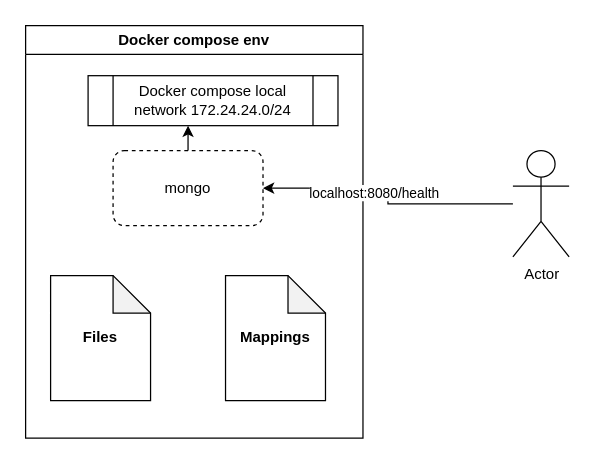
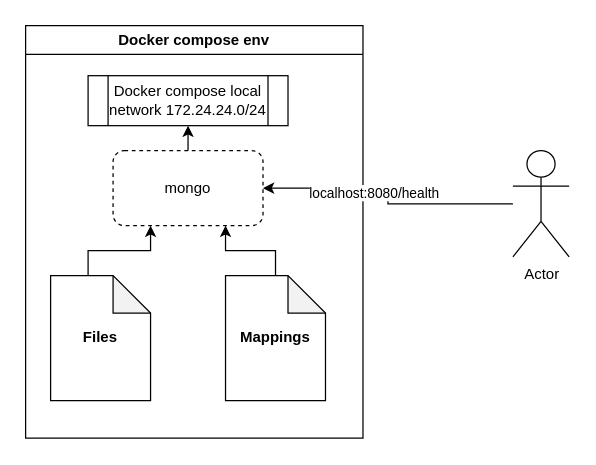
  <mxCell id="0" />
  <mxCell id="1" parent="0" />
  <mxCell id="2" value="Docker compose env" style="swimlane;whiteSpace=wrap;html=1;" parent="1" vertex="1"><mxGeometry x="20" y="20" width="270" height="330" as="geometry"><mxRectangle x="70" y="220" width="150" height="30" as="alternateBounds" /></mxGeometry></mxCell>
- <mxCell id="3" value="Docker compose local network&amp;nbsp;172.24.24.0/24" style="shape=process;whiteSpace=wrap;html=1;backgroundOutline=1;" parent="2" vertex="1"><mxGeometry x="50" y="40" width="200" height="40" as="geometry" /></mxCell>
+ <mxCell id="3" value="Docker compose local network&amp;nbsp;172.24.24.0/24" style="shape=process;whiteSpace=wrap;html=1;backgroundOutline=1;" parent="2" vertex="1"><mxGeometry x="50" y="40" width="160" height="40" as="geometry" /></mxCell>
  <mxCell id="4" style="edgeStyle=orthogonalEdgeStyle;rounded=0;orthogonalLoop=1;jettySize=auto;html=1;" parent="2" source="5" target="3" edge="1"><mxGeometry relative="1" as="geometry"><Array as="points"><mxPoint x="130" y="60" /><mxPoint x="130" y="60" /></Array></mxGeometry></mxCell>
  <mxCell id="5" value="mongo" style="rounded=1;whiteSpace=wrap;html=1;dashed=1;" parent="2" vertex="1"><mxGeometry x="70" y="100" width="120" height="60" as="geometry" /></mxCell>
+ <mxCell id="6" style="edgeStyle=orthogonalEdgeStyle;rounded=0;orthogonalLoop=1;jettySize=auto;html=1;entryX=0.25;entryY=1;entryDx=0;entryDy=0;" edge="1" parent="2" source="7" target="5"><mxGeometry relative="1" as="geometry"><Array as="points"><mxPoint x="50" y="180" /><mxPoint x="100" y="180" /></Array></mxGeometry></mxCell>
  <mxCell id="7" value="&lt;b&gt;Files&lt;/b&gt;" style="shape=note;whiteSpace=wrap;html=1;backgroundOutline=1;darkOpacity=0.05;" vertex="1" parent="2"><mxGeometry x="20" y="200" width="80" height="100" as="geometry" /></mxCell>
+ <mxCell id="8" style="edgeStyle=orthogonalEdgeStyle;rounded=0;orthogonalLoop=1;jettySize=auto;html=1;entryX=0.75;entryY=1;entryDx=0;entryDy=0;" edge="1" parent="2" source="9" target="5"><mxGeometry relative="1" as="geometry" /></mxCell>
  <mxCell id="9" value="&lt;b&gt;Mappings&lt;/b&gt;" style="shape=note;whiteSpace=wrap;html=1;backgroundOutline=1;darkOpacity=0.05;" vertex="1" parent="2"><mxGeometry x="160" y="200" width="80" height="100" as="geometry" /></mxCell>
  <mxCell id="10" style="edgeStyle=orthogonalEdgeStyle;rounded=0;orthogonalLoop=1;jettySize=auto;html=1;entryX=1;entryY=0.5;entryDx=0;entryDy=0;" edge="1" parent="1" source="12" target="5"><mxGeometry relative="1" as="geometry" /></mxCell>
  <mxCell id="11" value="localhost:8080/health" style="edgeLabel;html=1;align=center;verticalAlign=middle;resizable=0;points=[];" vertex="1" connectable="0" parent="10"><mxGeometry x="0.164" y="3" relative="1" as="geometry"><mxPoint as="offset" /></mxGeometry></mxCell>
  <mxCell id="12" value="Actor" style="shape=umlActor;verticalLabelPosition=bottom;verticalAlign=top;html=1;outlineConnect=0;" parent="1" vertex="1"><mxGeometry x="410" y="120" width="45" height="85" as="geometry" /></mxCell>
